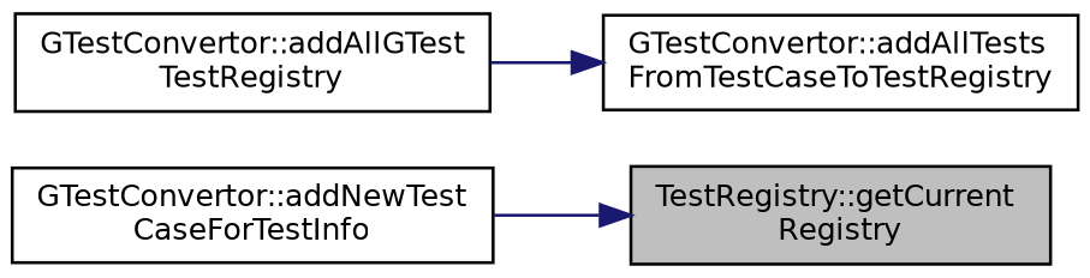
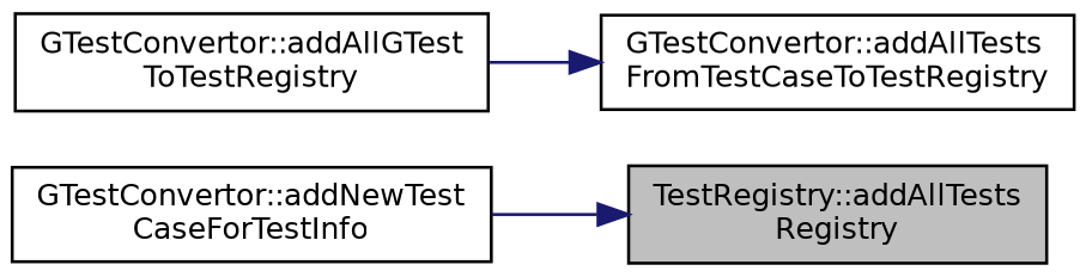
  digraph {
    rankdir=RL
    node [color=black fillcolor=white fontname=Helvetica fontsize=10 shape=record style=filled]
    edge [color=midnightblue dir=back fontname=Helvetica fontsize=10 labelfontname=Helvetica labelfontsize=10 style=solid]
-   n1 [fillcolor=grey75 fontcolor=black height=0.2 label="TestRegistry::getCurrent\lRegistry" width=0.4]
+   n1 [fillcolor=grey75 fontcolor=black height=0.2 label="TestRegistry::addAllTests\lRegistry" width=0.4]
    n2 [height=0.2 label="GTestConvertor::addNewTest\lCaseForTestInfo" width=0.4]
    n3 [height=0.2 label="GTestConvertor::addAllTests\lFromTestCaseToTestRegistry" width=0.4]
-   n4 [height=0.2 label="GTestConvertor::addAllGTest\lTestRegistry" width=0.4]
+   n4 [height=0.2 label="GTestConvertor::addAllGTest\lToTestRegistry" width=0.4]
    n1 -> n2
    n3 -> n4
  }
